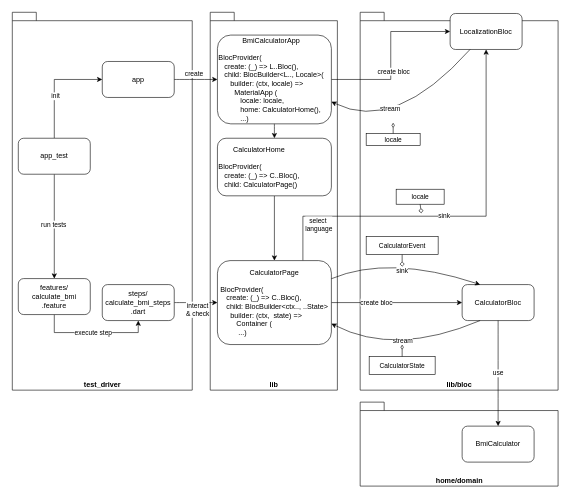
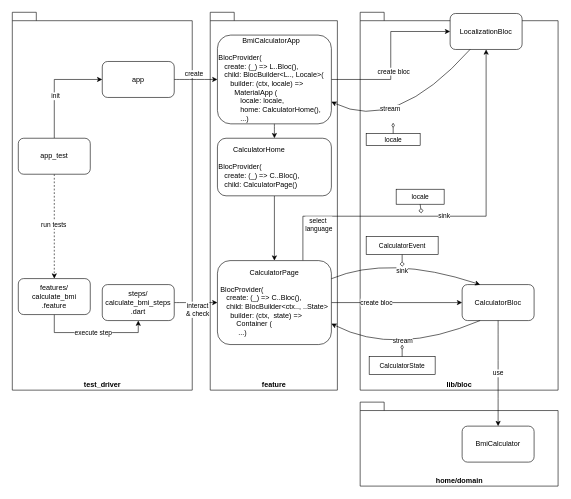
  <mxCell id="0" />
  <mxCell id="1" parent="0" />
- <mxCell id="2" value="lib" style="shape=folder;fontStyle=1;spacingTop=10;tabWidth=40;tabHeight=14;tabPosition=left;html=1;verticalAlign=bottom;" parent="1" vertex="1"><mxGeometry x="350" width="212" height="630" as="geometry" y="20" /></mxCell>
+ <mxCell id="2" value="feature" style="shape=folder;fontStyle=1;spacingTop=10;tabWidth=40;tabHeight=14;tabPosition=left;html=1;verticalAlign=bottom;" parent="1" vertex="1"><mxGeometry x="350" width="212" height="630" as="geometry" y="20" /></mxCell>
  <mxCell id="3" value="lib/bloc" style="shape=folder;fontStyle=1;spacingTop=10;tabWidth=40;tabHeight=14;tabPosition=left;html=1;verticalAlign=bottom;" parent="1" vertex="1"><mxGeometry x="600" width="330" height="630" as="geometry" y="20" /></mxCell>
  <mxCell id="4" value="home/domain" style="shape=folder;fontStyle=1;spacingTop=10;tabWidth=40;tabHeight=14;tabPosition=left;html=1;verticalAlign=bottom;" parent="1" vertex="1"><mxGeometry x="600" y="670" width="330" height="140" as="geometry" /></mxCell>
  <mxCell id="5" value="create bloc" style="edgeStyle=orthogonalEdgeStyle;rounded=0;orthogonalLoop=1;jettySize=auto;html=1;exitX=1;exitY=0.5;exitDx=0;exitDy=0;" parent="1" source="8" target="9" edge="1"><mxGeometry x="-0.31" relative="1" as="geometry"><mxPoint x="548" y="440" as="sourcePoint" /><mxPoint as="offset" /></mxGeometry></mxCell>
  <mxCell id="6" value="sink" style="edgeStyle=orthogonalEdgeStyle;rounded=0;orthogonalLoop=1;jettySize=auto;html=1;exitX=0.75;exitY=0;exitDx=0;exitDy=0;" parent="1" source="8" target="38" edge="1"><mxGeometry x="-0.061" relative="1" as="geometry"><Array as="points"><mxPoint x="505" y="360" /><mxPoint x="810" y="360" /></Array><mxPoint as="offset" /></mxGeometry></mxCell>
  <mxCell id="7" value="select&amp;nbsp;&lt;br&gt;language" style="edgeLabel;html=1;align=center;verticalAlign=middle;resizable=0;points=[];" parent="6" vertex="1" connectable="0"><mxGeometry x="-0.813" y="-2" relative="1" as="geometry"><mxPoint x="23.5" as="offset" /></mxGeometry></mxCell>
  <mxCell id="8" value="&lt;div&gt;&lt;span&gt;CalculatorPage&lt;/span&gt;&lt;/div&gt;&lt;div style=&quot;text-align: left&quot;&gt;&lt;br&gt;&lt;/div&gt;&lt;div style=&quot;text-align: left&quot;&gt;BlocProvider(&lt;/div&gt;&lt;div style=&quot;text-align: left&quot;&gt;&amp;nbsp; &amp;nbsp;create: (_) =&amp;gt; C..Bloc(),&lt;br&gt;&lt;/div&gt;&lt;div style=&quot;text-align: left&quot;&gt;&lt;span&gt;&amp;nbsp; &amp;nbsp;child:&amp;nbsp;&lt;/span&gt;BlocBuilder&amp;lt;ctx.., ..State&amp;gt;&lt;/div&gt;&lt;div style=&quot;text-align: left&quot;&gt;&amp;nbsp; &amp;nbsp; &amp;nbsp;builder: (ctx,&amp;nbsp; state) =&amp;gt;&lt;/div&gt;&lt;div style=&quot;text-align: left&quot;&gt;&amp;nbsp; &amp;nbsp; &amp;nbsp; &amp;nbsp; Container (&lt;/div&gt;&lt;div style=&quot;text-align: left&quot;&gt;&lt;span&gt;&amp;nbsp; &amp;nbsp; &amp;nbsp; &amp;nbsp; &amp;nbsp;...)&lt;/span&gt;&lt;br&gt;&lt;/div&gt;" style="rounded=1;whiteSpace=wrap;html=1;" parent="1" vertex="1"><mxGeometry x="362" y="434" width="190" height="140" as="geometry" /></mxCell>
  <mxCell id="9" value="CalculatorBloc" style="rounded=1;whiteSpace=wrap;html=1;" parent="1" vertex="1"><mxGeometry x="770" y="474" width="120" height="60" as="geometry" /></mxCell>
  <mxCell id="10" value="" style="curved=1;endArrow=classic;html=1;entryX=0.25;entryY=0;entryDx=0;entryDy=0;" parent="1" source="8" target="9" edge="1"><mxGeometry width="50" height="50" relative="1" as="geometry"><mxPoint x="548" y="469.714" as="sourcePoint" /><mxPoint x="788" y="424" as="targetPoint" /><Array as="points"><mxPoint x="648" y="424" /></Array></mxGeometry></mxCell>
  <mxCell id="11" value="sink" style="edgeLabel;html=1;align=center;verticalAlign=middle;resizable=0;points=[];" parent="10" vertex="1" connectable="0"><mxGeometry x="-0.124" y="-19" relative="1" as="geometry"><mxPoint x="16.61" y="4.23" as="offset" /></mxGeometry></mxCell>
  <mxCell id="12" value="" style="curved=1;endArrow=classic;html=1;exitX=0.25;exitY=1;exitDx=0;exitDy=0;entryX=1;entryY=0.75;entryDx=0;entryDy=0;" parent="1" source="9" target="8" edge="1"><mxGeometry width="50" height="50" relative="1" as="geometry"><mxPoint x="638" y="654" as="sourcePoint" /><mxPoint x="540" y="534" as="targetPoint" /><Array as="points"><mxPoint x="658" y="594" /></Array></mxGeometry></mxCell>
  <mxCell id="13" value="stream" style="edgeLabel;html=1;align=center;verticalAlign=middle;resizable=0;points=[];" parent="12" vertex="1" connectable="0"><mxGeometry x="0.066" y="-25" relative="1" as="geometry"><mxPoint x="14.22" as="offset" /></mxGeometry></mxCell>
  <mxCell id="14" value="BmiCalculator" style="rounded=1;whiteSpace=wrap;html=1;" parent="1" vertex="1"><mxGeometry x="770" y="710" width="120" height="60" as="geometry" /></mxCell>
  <mxCell id="15" value="use" style="curved=1;endArrow=classic;html=1;entryX=0.5;entryY=0;entryDx=0;entryDy=0;exitX=0.5;exitY=1;exitDx=0;exitDy=0;" parent="1" source="9" target="14" edge="1"><mxGeometry width="50" height="50" relative="1" as="geometry"><mxPoint x="830" y="370" as="sourcePoint" /><mxPoint x="790" y="550" as="targetPoint" /><Array as="points" /></mxGeometry></mxCell>
  <mxCell id="16" value="&lt;span style=&quot;font-size: 11px ; background-color: rgb(255 , 255 , 255)&quot;&gt;CalculatorEvent&lt;/span&gt;" style="html=1;" parent="1" vertex="1"><mxGeometry x="610" y="394" width="120" height="30" as="geometry" /></mxCell>
  <mxCell id="17" value="&lt;span style=&quot;font-size: 11px ; background-color: rgb(255 , 255 , 255)&quot;&gt;CalculatorState&lt;/span&gt;" style="html=1;" parent="1" vertex="1"><mxGeometry x="615" y="594" width="110" height="30" as="geometry" /></mxCell>
  <mxCell id="18" value="" style="endArrow=none;endFill=0;endSize=12;html=1;entryX=0.5;entryY=1;entryDx=0;entryDy=0;startArrow=diamond;startFill=0;" parent="1" target="16" edge="1"><mxGeometry width="160" relative="1" as="geometry"><mxPoint x="670" y="444" as="sourcePoint" /><mxPoint x="820" y="444" as="targetPoint" /></mxGeometry></mxCell>
  <mxCell id="19" value="" style="endArrow=none;endFill=0;endSize=12;html=1;entryX=0.5;entryY=0;entryDx=0;entryDy=0;startArrow=diamondThin;startFill=0;" parent="1" target="17" edge="1"><mxGeometry width="160" relative="1" as="geometry"><mxPoint x="670" y="574" as="sourcePoint" /><mxPoint x="665" y="424" as="targetPoint" /></mxGeometry></mxCell>
  <mxCell id="20" value="test_driver" style="shape=folder;fontStyle=1;spacingTop=10;tabWidth=40;tabHeight=14;tabPosition=left;html=1;verticalAlign=bottom;" parent="1" vertex="1"><mxGeometry x="20" width="300" height="630" as="geometry" y="20" /></mxCell>
  <mxCell id="21" value="app" style="rounded=1;whiteSpace=wrap;html=1;" parent="1" vertex="1"><mxGeometry x="170" y="102" width="120" height="60" as="geometry" /></mxCell>
  <mxCell id="22" value="" style="curved=1;endArrow=classic;html=1;exitX=1;exitY=0.5;exitDx=0;exitDy=0;entryX=0;entryY=0.5;entryDx=0;entryDy=0;" parent="1" source="21" target="26" edge="1"><mxGeometry width="50" height="50" relative="1" as="geometry"><mxPoint x="440" y="212" as="sourcePoint" /><mxPoint x="760" y="212" as="targetPoint" /></mxGeometry></mxCell>
  <mxCell id="23" value="create" style="edgeLabel;html=1;align=center;verticalAlign=middle;resizable=0;points=[];" parent="22" vertex="1" connectable="0"><mxGeometry x="-0.124" y="-19" relative="1" as="geometry"><mxPoint y="-29" as="offset" /></mxGeometry></mxCell>
  <mxCell id="24" style="edgeStyle=orthogonalEdgeStyle;rounded=0;orthogonalLoop=1;jettySize=auto;html=1;exitX=1;exitY=0.5;exitDx=0;exitDy=0;entryX=0;entryY=0.5;entryDx=0;entryDy=0;" parent="1" source="26" target="38" edge="1"><mxGeometry relative="1" as="geometry"><mxPoint x="548" y="132" as="sourcePoint" /></mxGeometry></mxCell>
  <mxCell id="25" value="create bloc" style="edgeLabel;html=1;align=center;verticalAlign=middle;resizable=0;points=[];" parent="24" vertex="1" connectable="0"><mxGeometry x="-0.189" y="-4" relative="1" as="geometry"><mxPoint as="offset" /></mxGeometry></mxCell>
  <mxCell id="26" value="&lt;div style=&quot;text-align: center&quot;&gt;BmiCalculatorApp&lt;/div&gt;&lt;div&gt;&lt;br&gt;BlocProvider(&lt;/div&gt;&lt;div&gt;&amp;nbsp; &amp;nbsp;create: (_) =&amp;gt; L..Bloc(),&lt;br&gt;&amp;nbsp; &amp;nbsp;child:&amp;nbsp;&lt;span&gt;BlocBuilder&amp;lt;L.., Locale&amp;gt;(&lt;/span&gt;&lt;/div&gt;&lt;div&gt;&amp;nbsp; &amp;nbsp; &amp;nbsp; builder: (ctx, locale) =&amp;gt;&lt;/div&gt;&lt;div&gt;&amp;nbsp; &amp;nbsp; &amp;nbsp; &amp;nbsp; MaterialApp (&lt;/div&gt;&lt;div&gt;&amp;nbsp; &amp;nbsp; &amp;nbsp; &amp;nbsp; &amp;nbsp; &amp;nbsp;locale: locale,&lt;/div&gt;&lt;div&gt;&amp;nbsp; &amp;nbsp; &amp;nbsp; &amp;nbsp; &amp;nbsp; &amp;nbsp;home: CalculatorHome(),&lt;/div&gt;&lt;div&gt;&amp;nbsp; &amp;nbsp; &amp;nbsp; &amp;nbsp; &amp;nbsp; &amp;nbsp;...)&lt;/div&gt;" style="rounded=1;whiteSpace=wrap;html=1;align=left;" parent="1" vertex="1"><mxGeometry x="362" y="58" width="190" height="148" as="geometry" /></mxCell>
  <mxCell id="27" value="" style="curved=1;endArrow=classic;html=1;" parent="1" source="26" target="46" edge="1"><mxGeometry width="50" height="50" relative="1" as="geometry"><mxPoint x="459" y="210" as="sourcePoint" /><mxPoint x="417" y="220" as="targetPoint" /></mxGeometry></mxCell>
  <mxCell id="28" value="" style="curved=1;endArrow=classic;html=1;exitX=1;exitY=0.5;exitDx=0;exitDy=0;entryX=0;entryY=0.5;entryDx=0;entryDy=0;" parent="1" source="37" target="8" edge="1"><mxGeometry width="50" height="50" relative="1" as="geometry"><mxPoint x="300" y="414" as="sourcePoint" /><mxPoint x="380" y="414" as="targetPoint" /></mxGeometry></mxCell>
  <mxCell id="29" value="interact &lt;br&gt;&lt;div style=&quot;text-align: left&quot;&gt;&amp;amp; check&lt;/div&gt;" style="edgeLabel;html=1;align=center;verticalAlign=middle;resizable=0;points=[];" parent="28" vertex="1" connectable="0"><mxGeometry x="-0.124" y="-19" relative="1" as="geometry"><mxPoint x="6.78" y="-7.85" as="offset" /></mxGeometry></mxCell>
  <mxCell id="30" style="edgeStyle=orthogonalEdgeStyle;rounded=0;orthogonalLoop=1;jettySize=auto;html=1;exitX=0.5;exitY=0;exitDx=0;exitDy=0;entryX=0;entryY=0.5;entryDx=0;entryDy=0;" parent="1" source="34" target="21" edge="1"><mxGeometry relative="1" as="geometry"><mxPoint x="90" y="152" as="sourcePoint" /></mxGeometry></mxCell>
  <mxCell id="31" value="init" style="edgeLabel;html=1;align=center;verticalAlign=middle;resizable=0;points=[];" parent="30" vertex="1" connectable="0"><mxGeometry x="-0.2" y="-1" relative="1" as="geometry"><mxPoint as="offset" /></mxGeometry></mxCell>
- <mxCell id="32" style="edgeStyle=orthogonalEdgeStyle;rounded=0;orthogonalLoop=1;jettySize=auto;html=1;exitX=0.5;exitY=1;exitDx=0;exitDy=0;entryX=0.5;entryY=0;entryDx=0;entryDy=0;" parent="1" source="34" target="36" edge="1"><mxGeometry relative="1" as="geometry"><mxPoint x="90" y="350" as="sourcePoint" /></mxGeometry></mxCell>
+ <mxCell id="32" style="edgeStyle=orthogonalEdgeStyle;rounded=0;orthogonalLoop=1;jettySize=auto;html=1;exitX=0.5;exitY=1;exitDx=0;exitDy=0;entryX=0.5;entryY=0;entryDx=0;entryDy=0;dashed=1;" parent="1" source="34" target="36" edge="1"><mxGeometry relative="1" as="geometry"><mxPoint x="90" y="350" as="sourcePoint" /></mxGeometry></mxCell>
  <mxCell id="33" value="run tests" style="edgeLabel;html=1;align=center;verticalAlign=middle;resizable=0;points=[];" parent="32" vertex="1" connectable="0"><mxGeometry x="-0.048" y="-2" relative="1" as="geometry"><mxPoint as="offset" /></mxGeometry></mxCell>
  <mxCell id="34" value="app_test" style="rounded=1;whiteSpace=wrap;html=1;" parent="1" vertex="1"><mxGeometry x="30" y="230" width="120" height="60" as="geometry" /></mxCell>
  <mxCell id="35" value="execute step" style="edgeStyle=orthogonalEdgeStyle;rounded=0;orthogonalLoop=1;jettySize=auto;html=1;exitX=0.5;exitY=1;exitDx=0;exitDy=0;entryX=0.5;entryY=1;entryDx=0;entryDy=0;" parent="1" source="36" target="37" edge="1"><mxGeometry relative="1" as="geometry" /></mxCell>
  <mxCell id="36" value="features/&lt;br&gt;calculate_bmi&lt;br&gt;.feature" style="rounded=1;whiteSpace=wrap;html=1;" parent="1" vertex="1"><mxGeometry x="30" y="464" width="120" height="60" as="geometry" /></mxCell>
  <mxCell id="37" value="steps/&lt;br&gt;calculate_bmi_steps&lt;br&gt;.dart" style="rounded=1;whiteSpace=wrap;html=1;" parent="1" vertex="1"><mxGeometry x="170" y="474" width="120" height="60" as="geometry" /></mxCell>
  <mxCell id="38" value="LocalizationBloc" style="rounded=1;whiteSpace=wrap;html=1;" parent="1" vertex="1"><mxGeometry x="750" y="22" width="120" height="60" as="geometry" /></mxCell>
  <mxCell id="39" value="" style="curved=1;endArrow=classic;html=1;entryX=1;entryY=0.75;entryDx=0;entryDy=0;" parent="1" source="38" target="26" edge="1"><mxGeometry width="50" height="50" relative="1" as="geometry"><mxPoint x="798" y="162" as="sourcePoint" /><mxPoint x="548" y="170.4" as="targetPoint" /><Array as="points"><mxPoint x="658" y="222" /></Array></mxGeometry></mxCell>
  <mxCell id="40" value="stream" style="edgeLabel;html=1;align=center;verticalAlign=middle;resizable=0;points=[];" parent="39" vertex="1" connectable="0"><mxGeometry x="0.066" y="-25" relative="1" as="geometry"><mxPoint x="-6.81" y="-5.96" as="offset" /></mxGeometry></mxCell>
  <mxCell id="41" value="&lt;span style=&quot;font-size: 11px ; background-color: rgb(255 , 255 , 255)&quot;&gt;locale&lt;/span&gt;" style="html=1;" parent="1" vertex="1"><mxGeometry x="610" y="222.04" width="90" height="20" as="geometry" /></mxCell>
  <mxCell id="42" value="" style="endArrow=none;endFill=0;endSize=12;html=1;entryX=0.5;entryY=0;entryDx=0;entryDy=0;startArrow=diamondThin;startFill=0;" parent="1" target="41" edge="1"><mxGeometry width="160" relative="1" as="geometry"><mxPoint x="655" y="204.04" as="sourcePoint" /><mxPoint x="650" y="54.04" as="targetPoint" /></mxGeometry></mxCell>
  <mxCell id="43" value="&lt;span style=&quot;font-size: 11px ; background-color: rgb(255 , 255 , 255)&quot;&gt;locale&lt;/span&gt;" style="html=1;" parent="1" vertex="1"><mxGeometry x="660" y="315" width="80" height="25" as="geometry" /></mxCell>
  <mxCell id="44" value="" style="endArrow=none;endFill=0;endSize=12;html=1;entryX=0.5;entryY=1;entryDx=0;entryDy=0;startArrow=diamond;startFill=0;" parent="1" target="43" edge="1"><mxGeometry width="160" relative="1" as="geometry"><mxPoint x="702" y="355" as="sourcePoint" /><mxPoint x="869" y="352.88" as="targetPoint" /></mxGeometry></mxCell>
  <mxCell id="45" value="" style="edgeStyle=orthogonalEdgeStyle;rounded=0;orthogonalLoop=1;jettySize=auto;html=1;exitX=0.5;exitY=1;exitDx=0;exitDy=0;" parent="1" source="46" target="8" edge="1"><mxGeometry relative="1" as="geometry"><mxPoint x="457" y="390" as="sourcePoint" /></mxGeometry></mxCell>
  <mxCell id="46" value="&lt;div style=&quot;text-align: center&quot;&gt;CalculatorHome&lt;/div&gt;&lt;div&gt;&lt;br&gt;BlocProvider(&lt;/div&gt;&lt;div&gt;&amp;nbsp; &amp;nbsp;create: (_) =&amp;gt; C..Bloc(),&lt;br&gt;&amp;nbsp; &amp;nbsp;child: CalculatorPage()&lt;br&gt;&lt;/div&gt;" style="rounded=1;whiteSpace=wrap;html=1;align=left;" parent="1" vertex="1"><mxGeometry x="362" y="230" width="190" height="96" as="geometry" /></mxCell>
